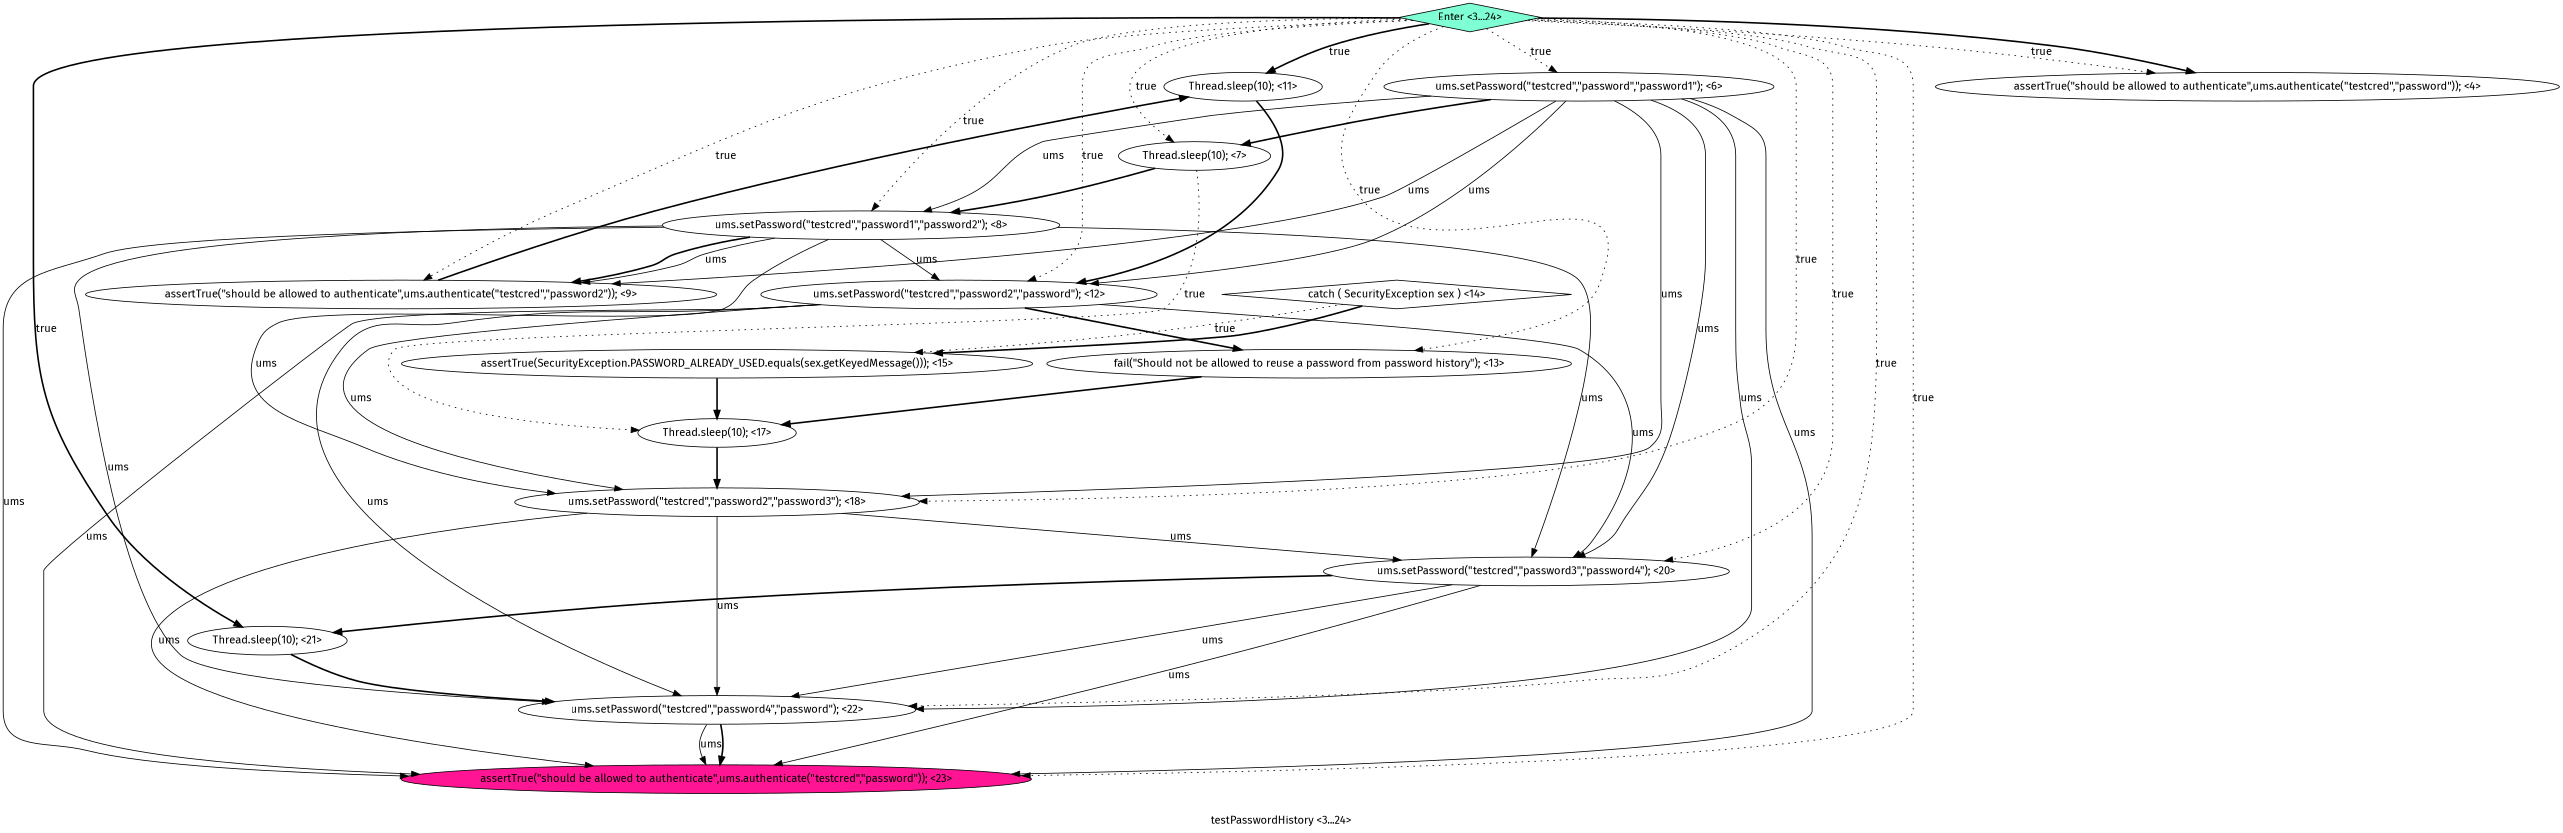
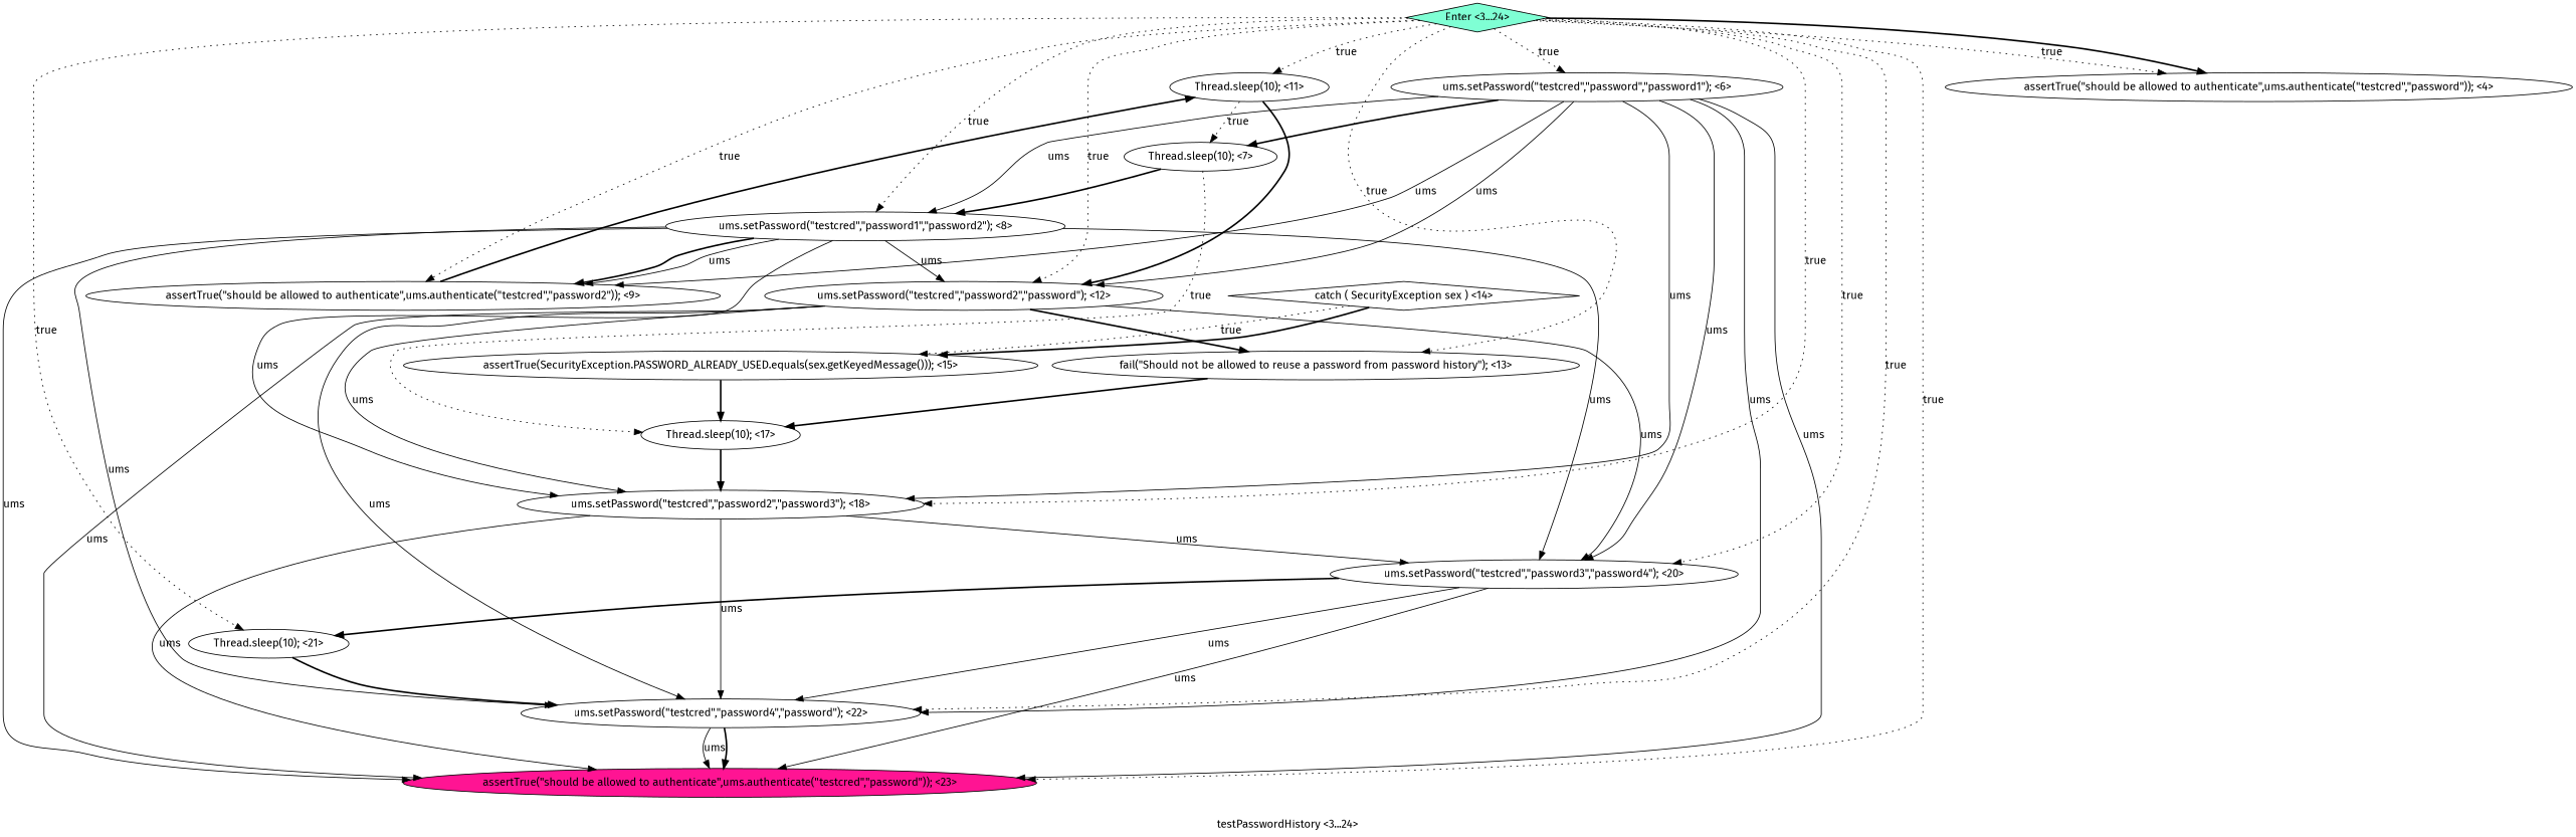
  digraph {
    fontname="Fira Sans"
    label="testPasswordHistory <3...24>"
    node [fillcolor=white fontname="Fira Sans" shape=ellipse style=filled]
    edge [fontname="Fira Sans" style=solid]
    n1 [label="ums.setPassword(\"testcred\",\"password3\",\"password4\"); <20>"]
    n2 [label="Thread.sleep(10); <21>"]
    n3 [label="ums.setPassword(\"testcred\",\"password4\",\"password\"); <22>"]
    n4 [fillcolor=deeppink label="assertTrue(\"should be allowed to authenticate\",ums.authenticate(\"testcred\",\"password\")); <23>"]
    n5 [label="assertTrue(SecurityException.PASSWORD_ALREADY_USED.equals(sex.getKeyedMessage())); <15>"]
    n6 [label="Thread.sleep(10); <17>"]
    n7 [label="ums.setPassword(\"testcred\",\"password2\",\"password3\"); <18>"]
    n8 [label="assertTrue(\"should be allowed to authenticate\",ums.authenticate(\"testcred\",\"password2\")); <9>"]
    n9 [label="Thread.sleep(10); <11>"]
    n10 [label="ums.setPassword(\"testcred\",\"password2\",\"password\"); <12>"]
    n11 [label="catch ( SecurityException sex ) <14>" shape=diamond]
    n12 [label="fail(\"Should not be allowed to reuse a password from password history\"); <13>"]
    n13 [label="ums.setPassword(\"testcred\",\"password\",\"password1\"); <6>"]
    n14 [label="Thread.sleep(10); <7>"]
    n15 [label="ums.setPassword(\"testcred\",\"password1\",\"password2\"); <8>"]
    n16 [fillcolor=aquamarine label="Enter <3...24>" shape=diamond]
    n17 [label="assertTrue(\"should be allowed to authenticate\",ums.authenticate(\"testcred\",\"password\")); <4>"]
    n1 -> n2 [style=bold]
    n1 -> n3 [label=ums]
    n1 -> n4 [label=ums]
    n2 -> n3 [style=bold]
    n3 -> n4 [label=ums]
    n3 -> n4 [style=bold]
    n5 -> n6 [style=bold]
    n6 -> n7 [style=bold]
    n7 -> n1 [label=ums]
    n7 -> n3 [label=ums]
    n7 -> n4 [label=ums]
    n8 -> n9 [style=bold]
    n9 -> n10 [style=bold]
    n10 -> n1 [label=ums]
    n10 -> n3 [label=ums]
    n10 -> n4 [label=ums]
    n10 -> n7 [label=ums]
    n10 -> n12 [style=bold]
    n11 -> n5 [label=true style=dotted]
    n11 -> n5 [style=bold]
    n12 -> n6 [style=bold]
    n13 -> n1 [label=ums]
    n13 -> n3 [label=ums]
    n13 -> n4 [label=ums]
    n13 -> n7 [label=ums]
    n13 -> n8 [label=ums]
    n13 -> n10 [label=ums]
    n13 -> n14 [style=bold]
    n13 -> n15 [label=ums]
    n14 -> n6 [label=true style=dotted]
    n14 -> n15 [style=bold]
    n15 -> n1 [label=ums]
    n15 -> n3 [label=ums]
    n15 -> n4 [label=ums]
    n15 -> n7 [label=ums]
    n15 -> n8 [label=ums]
    n15 -> n8 [style=bold]
    n15 -> n10 [label=ums]
    n16 -> n1 [label=true style=dotted]
-   n16 -> n2 [label=true style=bold]
+   n16 -> n2 [label=true style=dotted]
    n16 -> n3 [label=true style=dotted]
    n16 -> n4 [label=true style=dotted]
    n16 -> n7 [label=true style=dotted]
    n16 -> n8 [label=true style=dotted]
-   n16 -> n9 [label=true style=bold]
+   n16 -> n9 [label=true style=dotted]
    n16 -> n10 [label=true style=dotted]
    n16 -> n12 [label=true style=dotted]
    n16 -> n13 [label=true style=dotted]
-   n16 -> n14 [label=true style=dotted]
+   n9 -> n14 [label=true style=dotted]
    n16 -> n15 [label=true style=dotted]
    n16 -> n17 [label=true style=dotted]
    n16 -> n17 [style=bold]
  }
